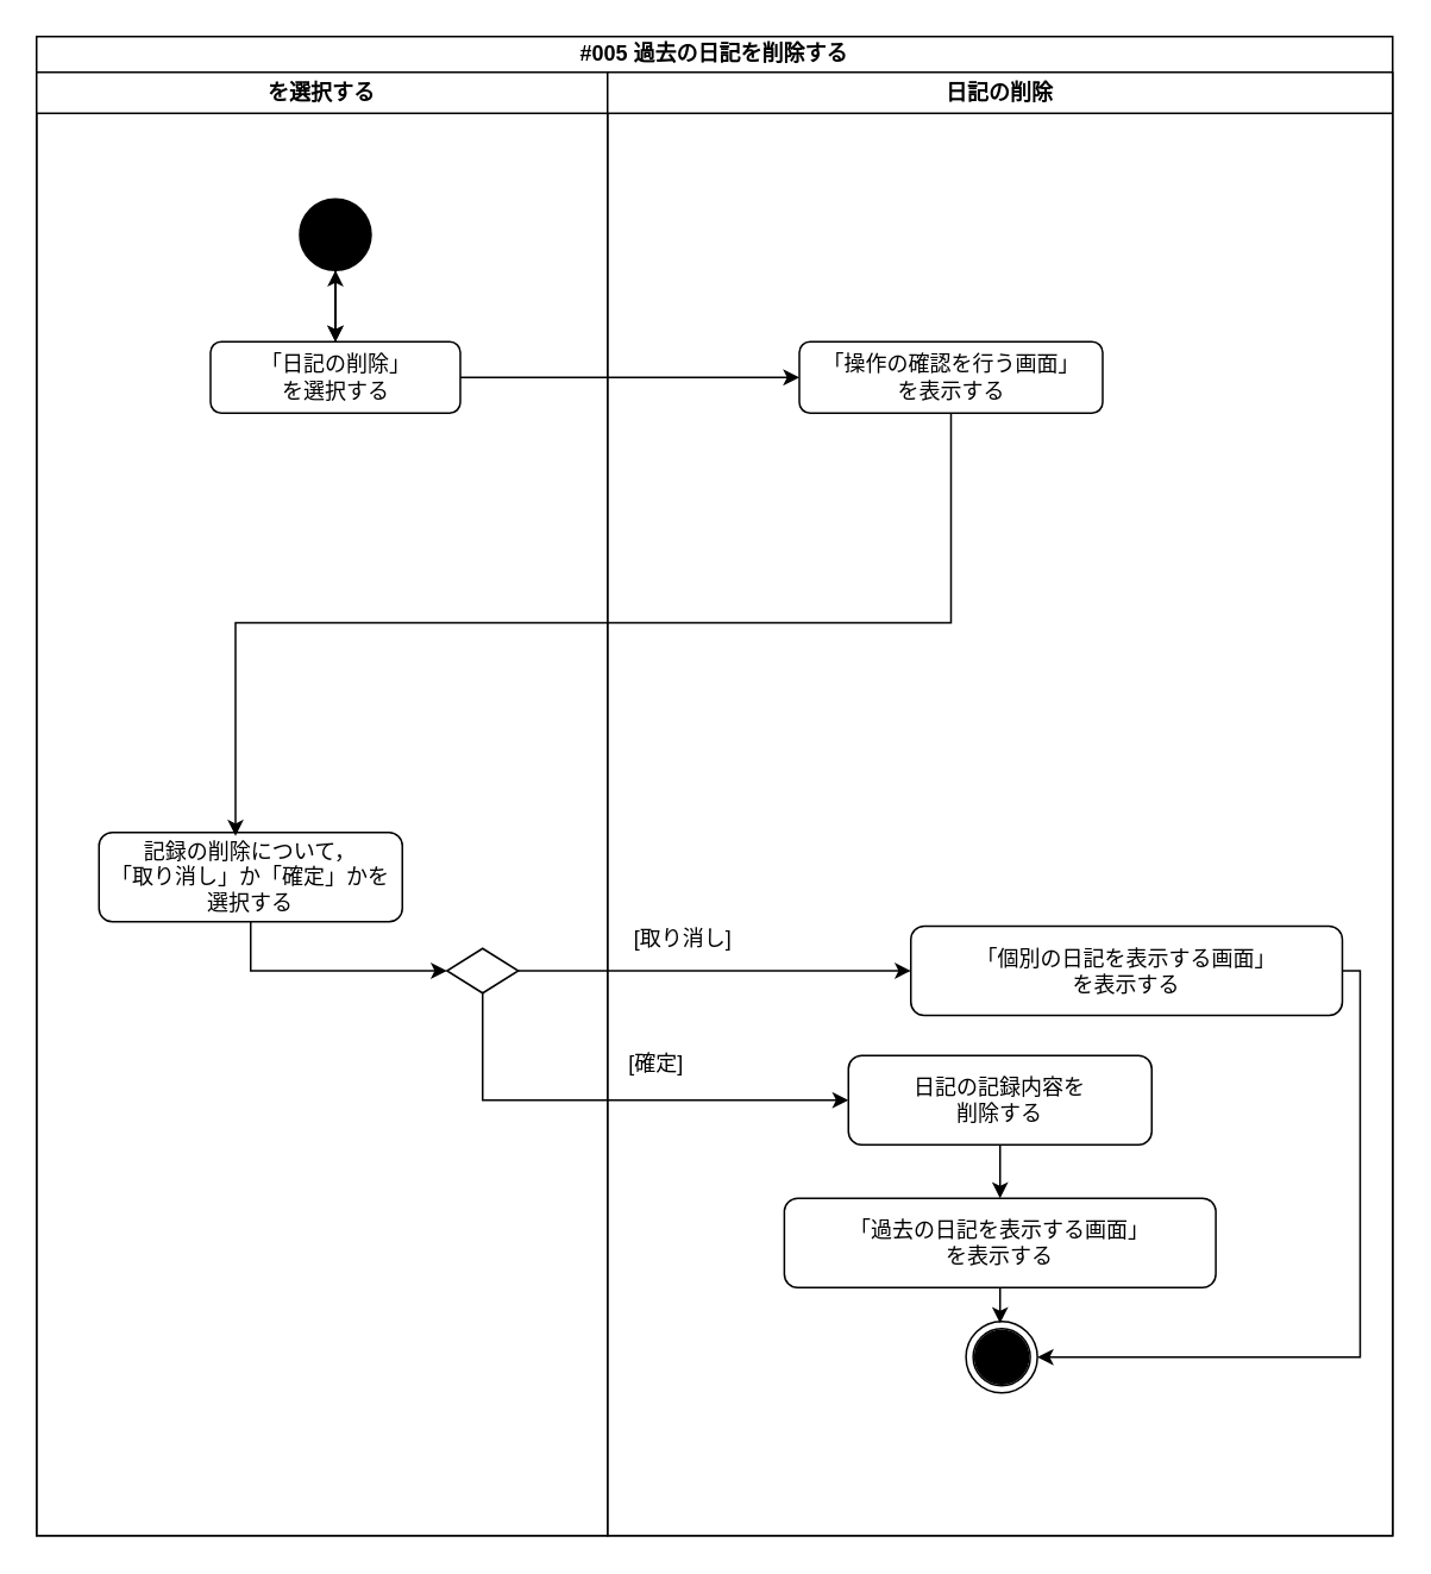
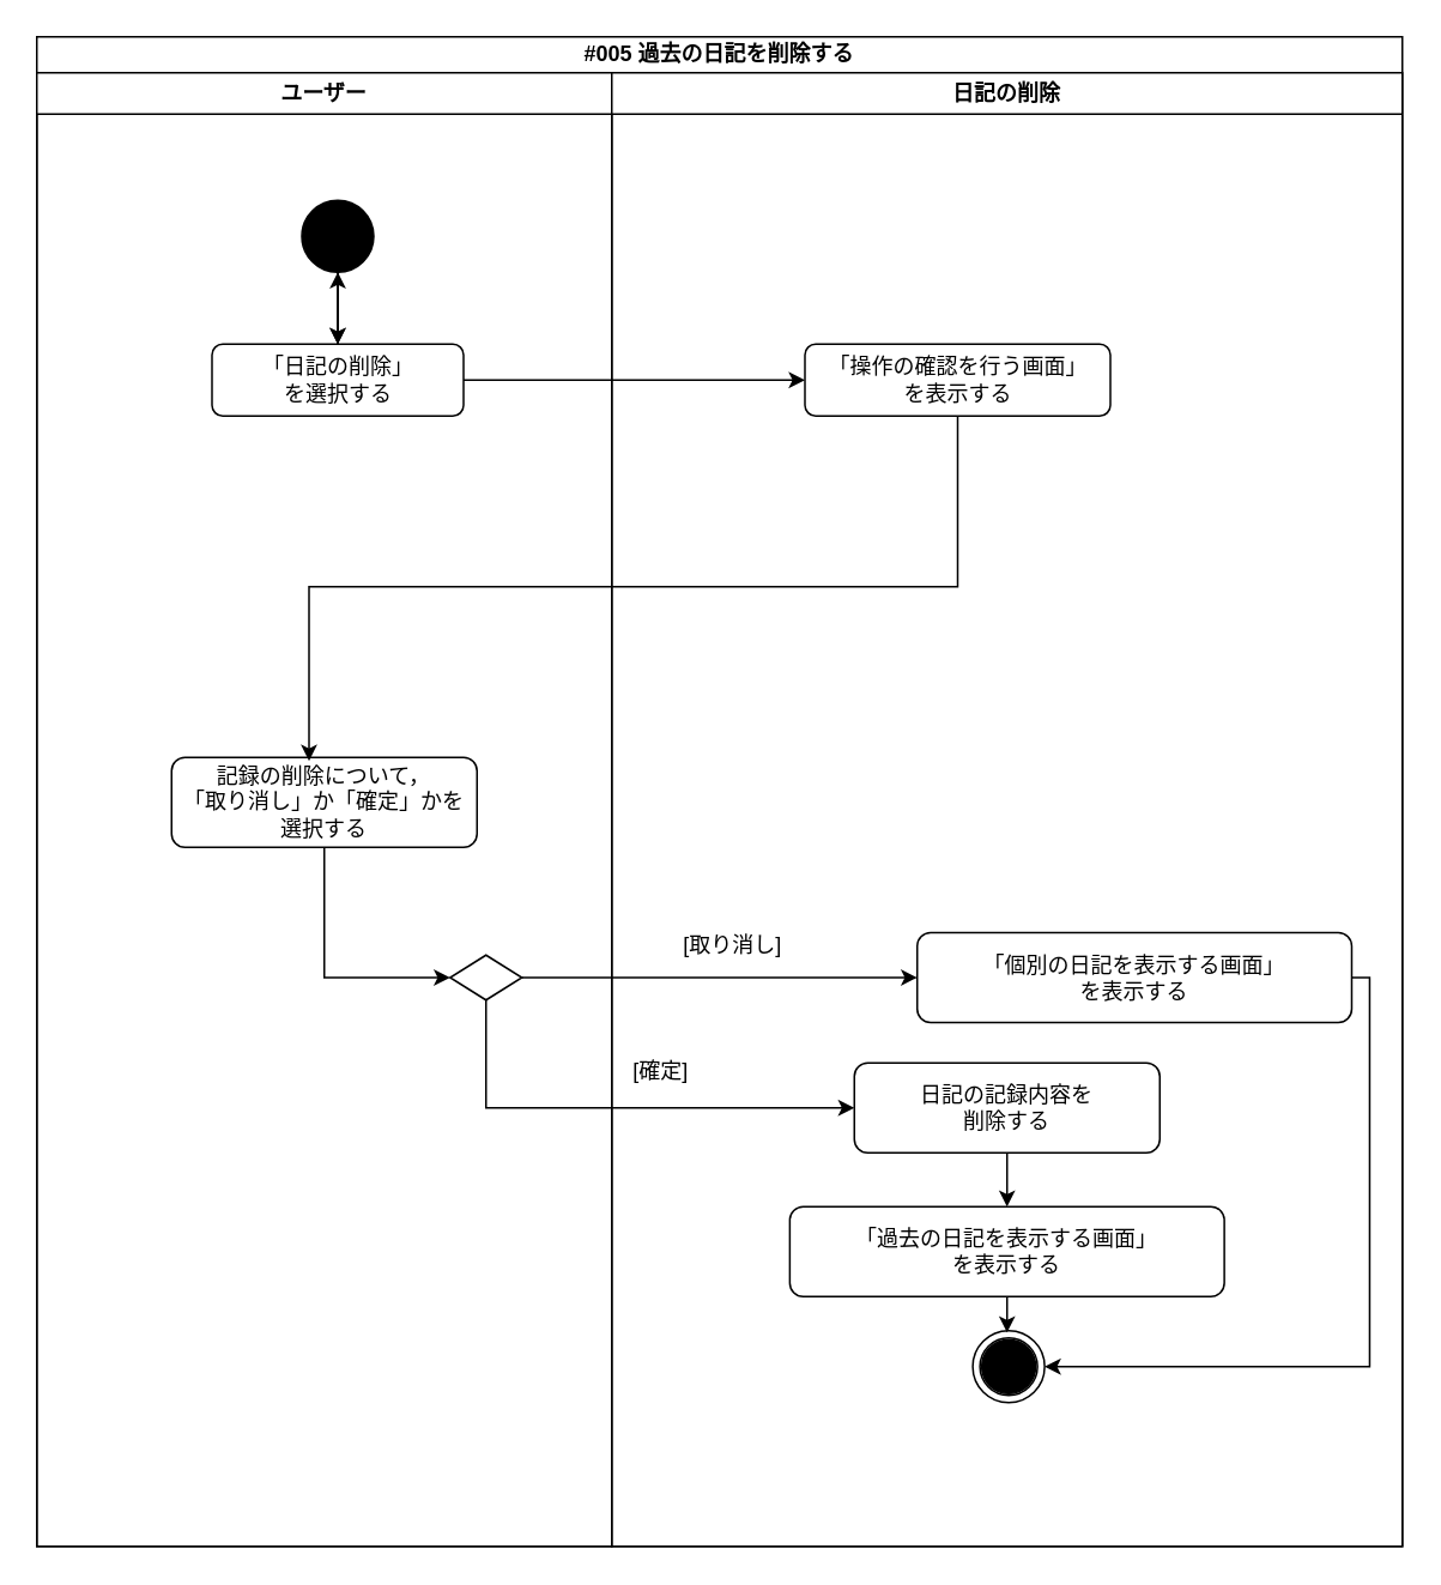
  <mxCell id="0" />
  <mxCell id="1" parent="0" />
  <mxCell id="2" value="#005 過去の日記を削除する" style="swimlane;whiteSpace=wrap;html=1;swimlaneLine=1;startSize=20;rounded=0;" parent="1" vertex="1"><mxGeometry x="20" y="20" width="760" height="840" as="geometry" /></mxCell>
- <mxCell id="3" value="を選択する" style="swimlane;whiteSpace=wrap;html=1;" parent="2" vertex="1"><mxGeometry y="20" width="320" height="820" as="geometry"><mxRectangle y="20" width="90" height="30" as="alternateBounds" /></mxGeometry></mxCell>
+ <mxCell id="3" value="ユーザー" style="swimlane;whiteSpace=wrap;html=1;" parent="2" vertex="1"><mxGeometry y="20" width="320" height="820" as="geometry"><mxRectangle y="20" width="90" height="30" as="alternateBounds" /></mxGeometry></mxCell>
  <mxCell id="4" style="edgeStyle=none;html=1;exitX=0.5;exitY=1;exitDx=0;exitDy=0;entryX=0.5;entryY=0;entryDx=0;entryDy=0;rounded=0;" parent="3" source="6" target="8" edge="1"><mxGeometry relative="1" as="geometry" /></mxCell>
  <mxCell id="5" value="" style="edgeStyle=orthogonalEdgeStyle;rounded=0;html=1;" edge="1" parent="3" source="6" target="8"><mxGeometry relative="1" as="geometry" /></mxCell>
  <mxCell id="6" value="" style="ellipse;whiteSpace=wrap;html=1;aspect=fixed;fillColor=#000000;" parent="3" vertex="1"><mxGeometry x="147.5" y="71" width="40" height="40" as="geometry" /></mxCell>
  <mxCell id="7" value="" style="edgeStyle=orthogonalEdgeStyle;rounded=0;html=1;" edge="1" parent="3" source="8" target="6"><mxGeometry relative="1" as="geometry" /></mxCell>
  <mxCell id="8" value="「日記の削除」&lt;br&gt;を選択する" style="rounded=1;whiteSpace=wrap;html=1;fillColor=none;" parent="3" vertex="1"><mxGeometry x="97.5" y="151" width="140" height="40" as="geometry" /></mxCell>
- <mxCell id="9" value="記録の削除について，&lt;br&gt;「取り消し」か「確定」かを&lt;br&gt;選択する" style="rounded=1;whiteSpace=wrap;html=1;fillColor=none;" parent="3" vertex="1"><mxGeometry x="35" y="426" width="170" height="50" as="geometry" /></mxCell>
+ <mxCell id="9" value="記録の削除について，&lt;br&gt;「取り消し」か「確定」かを&lt;br&gt;選択する" style="rounded=1;whiteSpace=wrap;html=1;fillColor=none;" parent="3" vertex="1"><mxGeometry x="75" y="381" width="170" height="50" as="geometry" /></mxCell>
  <mxCell id="10" value="" style="rhombus;whiteSpace=wrap;html=1;rounded=0;shadow=0;sketch=0;fillStyle=auto;strokeColor=default;strokeWidth=1;fontColor=#000000;fillColor=none;" parent="3" vertex="1"><mxGeometry x="230" y="491" width="40" height="25" as="geometry" /></mxCell>
  <mxCell id="11" style="edgeStyle=orthogonalEdgeStyle;html=1;exitX=0.5;exitY=1;exitDx=0;exitDy=0;entryX=0;entryY=0.5;entryDx=0;entryDy=0;fontColor=#000000;rounded=0;" parent="3" source="9" target="10" edge="1"><mxGeometry relative="1" as="geometry" /></mxCell>
  <mxCell id="12" value="日記の削除" style="swimlane;whiteSpace=wrap;html=1;" parent="2" vertex="1"><mxGeometry x="320" y="20" width="440" height="820" as="geometry"><mxRectangle x="320" y="20" width="90" height="30" as="alternateBounds" /></mxGeometry></mxCell>
  <mxCell id="13" value="「操作の確認を行う画面」&lt;br&gt;を表示する" style="rounded=1;whiteSpace=wrap;html=1;fillColor=none;" parent="12" vertex="1"><mxGeometry x="107.5" y="151" width="170" height="40" as="geometry" /></mxCell>
  <mxCell id="14" style="edgeStyle=orthogonalEdgeStyle;rounded=0;html=1;exitX=0.5;exitY=1;exitDx=0;exitDy=0;entryX=0.5;entryY=0;entryDx=0;entryDy=0;fontColor=#000000;" parent="12" source="15" target="17" edge="1"><mxGeometry relative="1" as="geometry" /></mxCell>
  <mxCell id="15" value="日記の記録内容を&lt;br&gt;削除する" style="rounded=1;whiteSpace=wrap;html=1;fillColor=none;" parent="12" vertex="1"><mxGeometry x="135" y="551" width="170" height="50" as="geometry" /></mxCell>
  <mxCell id="16" style="edgeStyle=orthogonalEdgeStyle;rounded=0;html=1;exitX=0.5;exitY=1;exitDx=0;exitDy=0;entryX=0.5;entryY=0;entryDx=0;entryDy=0;fontColor=#000000;" parent="12" source="17" edge="1"><mxGeometry relative="1" as="geometry"><mxPoint x="220" y="701" as="targetPoint" /></mxGeometry></mxCell>
  <mxCell id="17" value="「過去の日記を表示する画面」&lt;br&gt;を表示する" style="rounded=1;whiteSpace=wrap;html=1;fillColor=none;" parent="12" vertex="1"><mxGeometry x="99.092" y="631" width="241.818" height="50" as="geometry" /></mxCell>
- <mxCell id="18" value="[取り消し]" style="text;html=1;strokeColor=none;fillColor=none;align=center;verticalAlign=middle;whiteSpace=wrap;rounded=0;shadow=0;sketch=0;fillStyle=auto;strokeWidth=1;fontColor=#000000;" parent="12" vertex="1"><mxGeometry x="5" y="471" width="75" height="30" as="geometry" /></mxCell>
+ <mxCell id="18" value="[取り消し]" style="text;html=1;strokeColor=none;fillColor=none;align=center;verticalAlign=middle;whiteSpace=wrap;rounded=0;shadow=0;sketch=0;fillStyle=auto;strokeWidth=1;fontColor=#000000;" parent="12" vertex="1"><mxGeometry x="30" y="471" width="75" height="30" as="geometry" /></mxCell>
  <mxCell id="19" value="[確定]" style="text;html=1;strokeColor=none;fillColor=none;align=center;verticalAlign=middle;whiteSpace=wrap;rounded=0;shadow=0;sketch=0;fillStyle=auto;strokeWidth=1;fontColor=#000000;" parent="12" vertex="1"><mxGeometry x="5" y="541" width="45" height="30" as="geometry" /></mxCell>
  <mxCell id="20" value="" style="group" parent="12" vertex="1" connectable="0"><mxGeometry x="200.91" y="700" width="140" height="40" as="geometry" /></mxCell>
  <mxCell id="21" value="" style="ellipse;shape=doubleEllipse;whiteSpace=wrap;html=1;aspect=fixed;rounded=0;fillColor=none;" parent="20" vertex="1"><mxGeometry width="40" height="40" as="geometry" /></mxCell>
  <mxCell id="22" value="" style="ellipse;whiteSpace=wrap;html=1;aspect=fixed;fillColor=#000000;" parent="20" vertex="1"><mxGeometry x="5.004" y="5" width="30" height="30" as="geometry" /></mxCell>
  <mxCell id="23" style="edgeStyle=orthogonalEdgeStyle;rounded=0;html=1;exitX=1;exitY=0.5;exitDx=0;exitDy=0;entryX=1;entryY=0.5;entryDx=0;entryDy=0;" edge="1" parent="12" source="24" target="21"><mxGeometry relative="1" as="geometry" /></mxCell>
  <mxCell id="24" value="「個別の日記を表示する画面」&lt;br&gt;を表示する" style="rounded=1;whiteSpace=wrap;html=1;fillColor=none;" vertex="1" parent="12"><mxGeometry x="170.002" y="478.5" width="241.818" height="50" as="geometry" /></mxCell>
  <mxCell id="25" style="edgeStyle=none;html=1;exitX=1;exitY=0.5;exitDx=0;exitDy=0;entryX=0;entryY=0.5;entryDx=0;entryDy=0;rounded=0;" parent="2" source="8" target="13" edge="1"><mxGeometry relative="1" as="geometry" /></mxCell>
  <mxCell id="26" style="edgeStyle=orthogonalEdgeStyle;rounded=0;html=1;exitX=0.5;exitY=1;exitDx=0;exitDy=0;entryX=0;entryY=0.5;entryDx=0;entryDy=0;fontColor=#000000;" parent="2" source="10" target="15" edge="1"><mxGeometry relative="1" as="geometry" /></mxCell>
  <mxCell id="27" style="edgeStyle=orthogonalEdgeStyle;html=1;exitX=0.5;exitY=1;exitDx=0;exitDy=0;entryX=0.45;entryY=0.039;entryDx=0;entryDy=0;entryPerimeter=0;rounded=0;" edge="1" parent="2" source="13" target="9"><mxGeometry relative="1" as="geometry" /></mxCell>
  <mxCell id="28" style="edgeStyle=orthogonalEdgeStyle;rounded=0;html=1;exitX=1;exitY=0.5;exitDx=0;exitDy=0;entryX=0;entryY=0.5;entryDx=0;entryDy=0;" edge="1" parent="2" source="10" target="24"><mxGeometry relative="1" as="geometry" /></mxCell>
